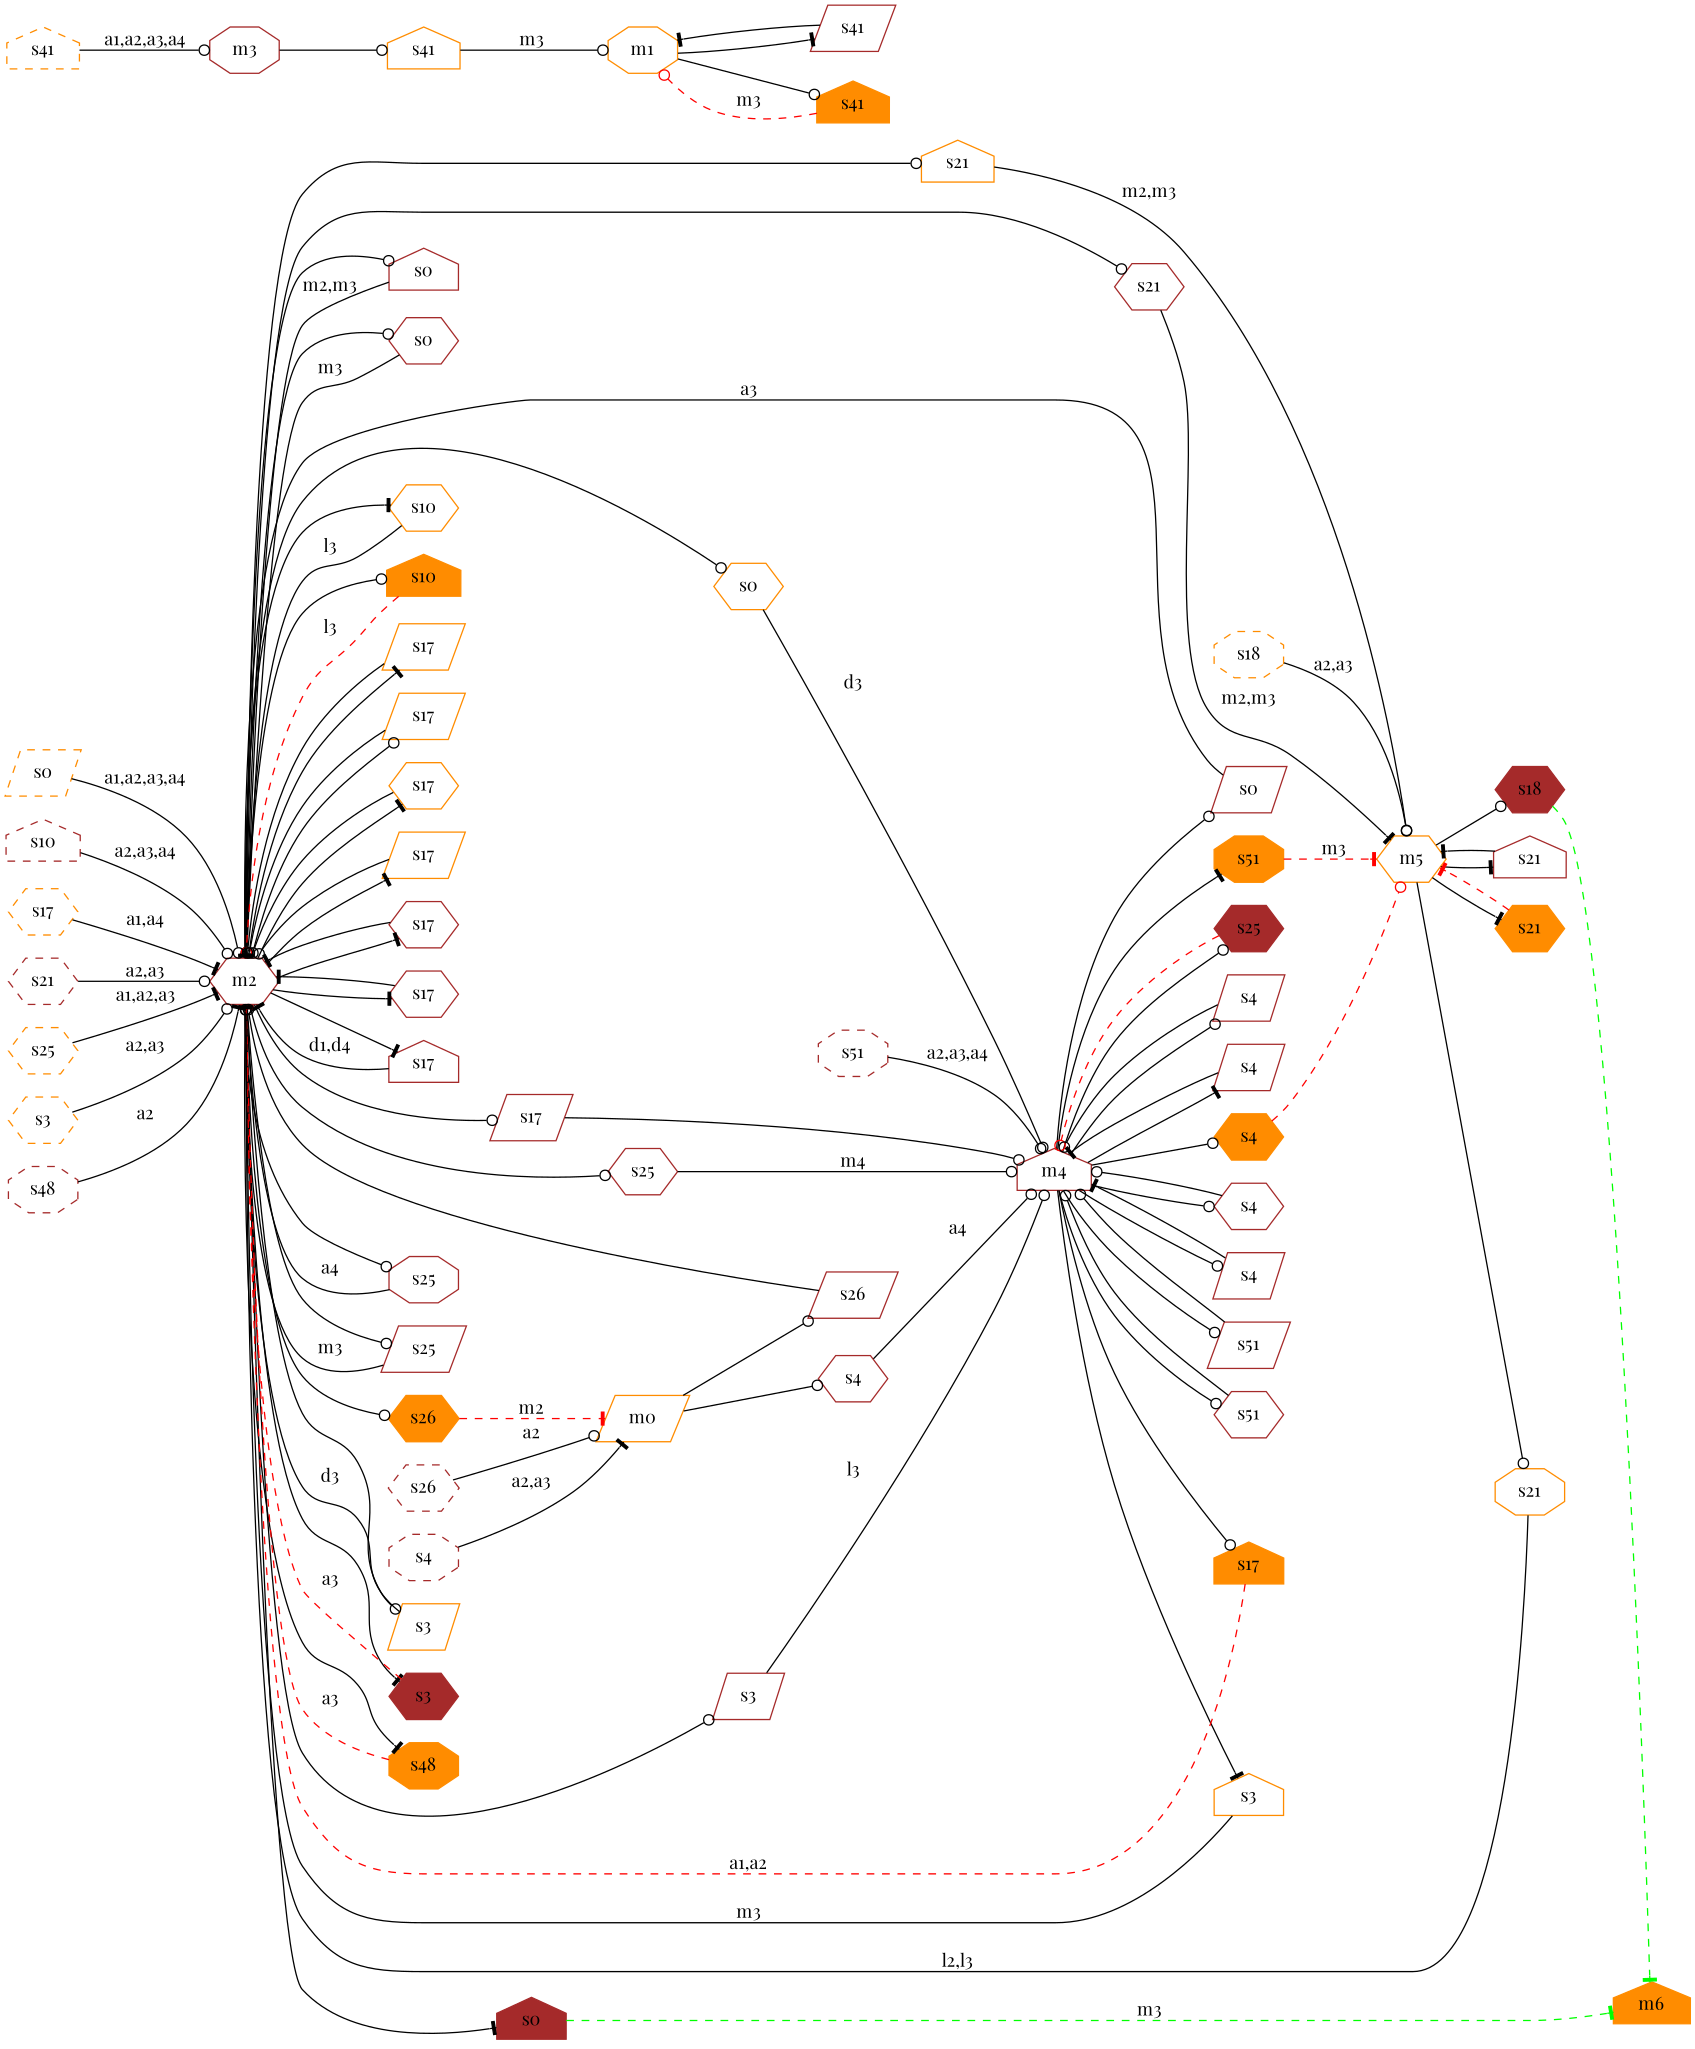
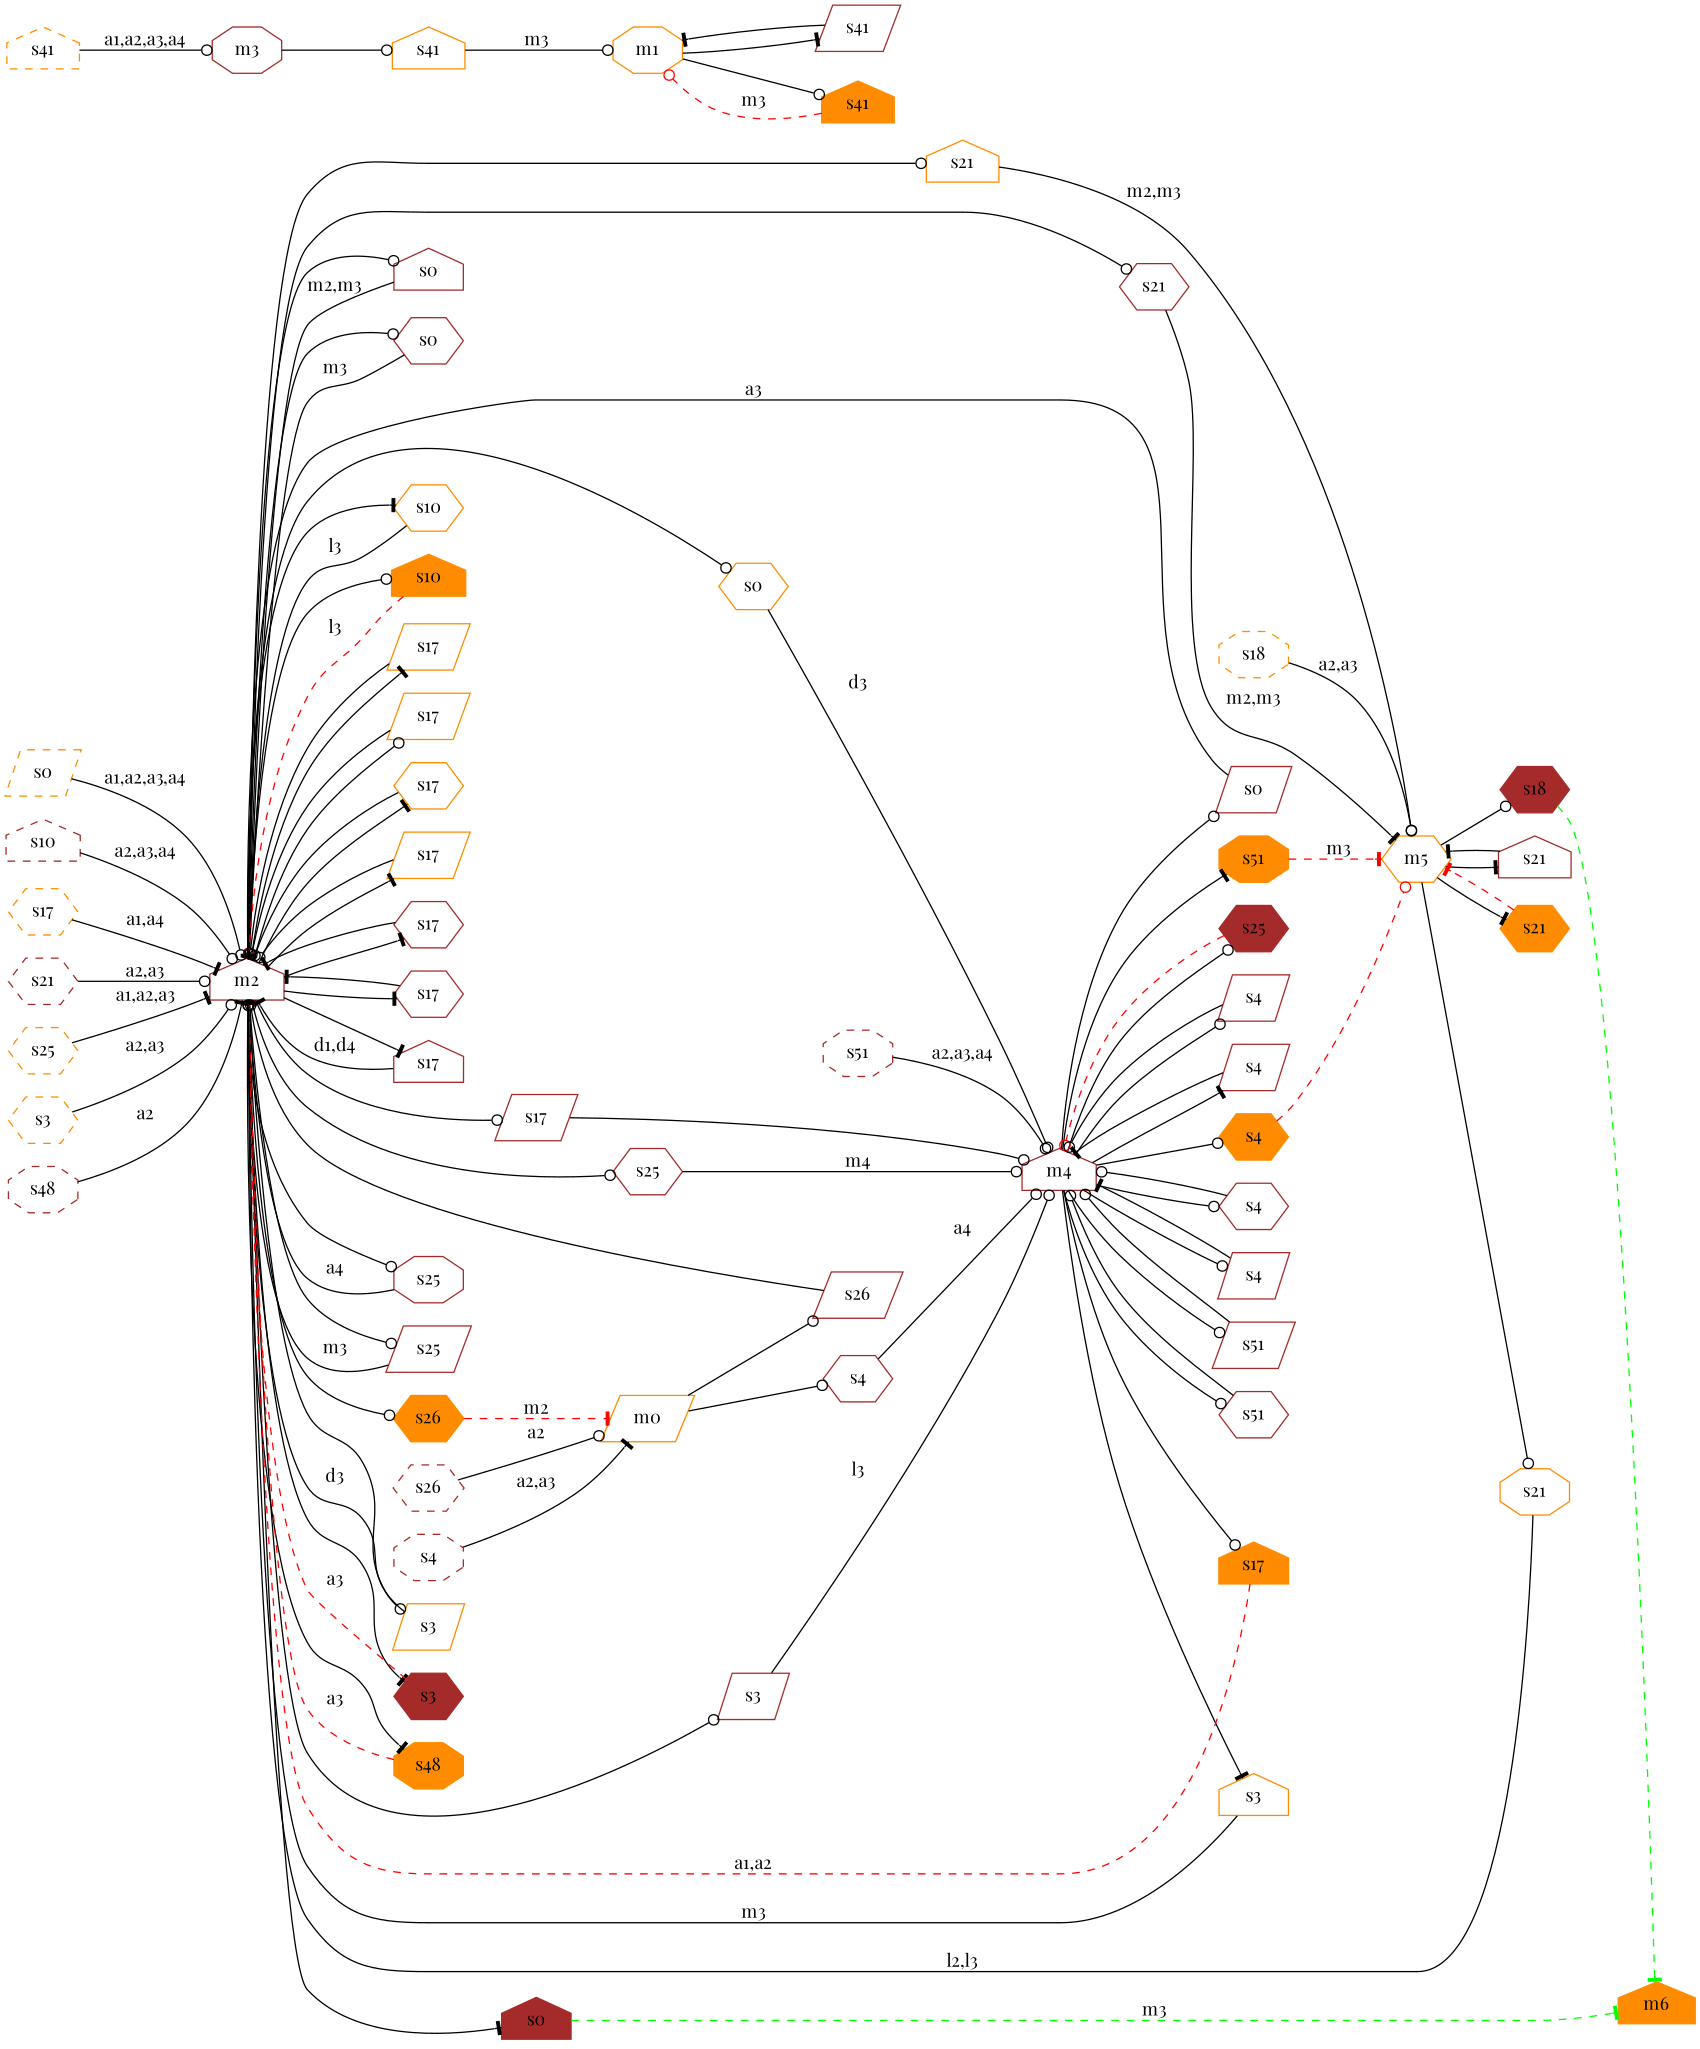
  digraph {
    fontname="Playfair Display"
    rankdir=LR
    node [color=brown fontname="Playfair Display" shape=hexagon]
    edge [arrowhead=odot fontname="Playfair Display"]
    m6 [color=darkorange shape=house style=filled]
    n2 [label=s0 shape=house]
-   m2
+   m2 [shape=house]
    n4 [label=s0]
    n5 [color=darkorange label=s0]
    n6 [label=s0 shape=house style=filled]
    n7 [color=darkorange label=s10]
    n8 [color=darkorange label=s10 shape=house style=filled]
    n9 [color=darkorange label=s17 shape=parallelogram]
    n10 [color=darkorange label=s17 shape=parallelogram]
    n11 [color=darkorange label=s17]
    n12 [color=darkorange label=s17 shape=parallelogram]
    n13 [label=s17]
    n14 [label=s17]
    n15 [label=s17 shape=house]
    n16 [label=s17 shape=parallelogram]
    n17 [color=darkorange label=s21 shape=house]
    n18 [label=s21]
    n19 [label=s25 shape=octagon]
    n20 [label=s25 shape=parallelogram]
    n21 [label=s25]
    n22 [color=darkorange label=s26 style=filled]
    n23 [label=s3 shape=parallelogram]
    n24 [color=darkorange label=s3 shape=parallelogram]
    n25 [label=s3 style=filled]
    n26 [color=darkorange label=s48 shape=octagon style=filled]
    m4 [shape=house]
    m5 [color=darkorange]
    m0 [color=darkorange shape=parallelogram]
    m3 [shape=octagon]
    n31 [color=darkorange label=s41 shape=house]
    m1 [color=darkorange shape=octagon]
    n33 [label=s0 shape=parallelogram]
    n34 [color=darkorange label=s17 shape=house style=filled]
    n35 [label=s25 style=filled]
    n36 [color=darkorange label=s3 shape=house]
    n37 [label=s4 shape=parallelogram]
    n38 [label=s4 shape=parallelogram]
    n39 [label=s4]
    n40 [label=s4 shape=parallelogram]
    n41 [color=darkorange label=s4 style=filled]
    n42 [label=s51 shape=parallelogram]
    n43 [label=s51]
    n44 [color=darkorange label=s51 shape=octagon style=filled]
    n45 [label=s41 shape=parallelogram]
    n46 [color=darkorange label=s41 shape=house style=filled]
    n47 [label=s18 style=filled]
    n48 [color=darkorange label=s21 shape=octagon]
    n49 [label=s21 shape=house]
    n50 [color=darkorange label=s21 style=filled]
    n51 [label=s26 shape=parallelogram]
    n52 [label=s4]
    n53 [color=darkorange label=s0 shape=parallelogram style=dashed]
    n54 [label=s10 shape=house style=dashed]
    n55 [color=darkorange label=s17 style=dashed]
    n56 [color=darkorange label=s18 shape=octagon style=dashed]
    n57 [label=s21 style=dashed]
    n58 [color=darkorange label=s25 style=dashed]
    n59 [label=s26 style=dashed]
    n60 [color=darkorange label=s3 style=dashed]
    n61 [label=s4 shape=octagon style=dashed]
    n62 [color=darkorange label=s41 shape=house style=dashed]
    n63 [label=s48 shape=octagon style=dashed]
    n64 [label=s51 shape=octagon style=dashed]
    n2 -> m2 [label="m2,m3"]
    m2 -> n2
    m2 -> n4
    m2 -> n5
    m2 -> n6 [arrowhead=tee]
    m2 -> n7 [arrowhead=tee]
    m2 -> n8
    m2 -> n9 [arrowhead=tee]
    m2 -> n10
    m2 -> n11 [arrowhead=tee]
    m2 -> n12 [arrowhead=tee]
    m2 -> n13 [arrowhead=tee]
    m2 -> n14 [arrowhead=tee]
    m2 -> n15 [arrowhead=tee]
    m2 -> n16
    m2 -> n17
    m2 -> n18
    m2 -> n19
    m2 -> n20
    m2 -> n21
    m2 -> n22
    m2 -> n23
    m2 -> n24
    m2 -> n25 [arrowhead=tee]
    m2 -> n26 [arrowhead=tee]
    n4 -> m2 [arrowhead=tee label=m3]
    n5 -> m4 [label=d3]
    n6 -> m6 [arrowhead=tee color=green label=m3 style=dashed]
    n7 -> m2 [label=l3]
    n8 -> m2 [color=red label=l3 style=dashed]
    n9 -> m2
    n10 -> m2
    n11 -> m2
    n12 -> m2
    n13 -> m2 [arrowhead=tee]
    n14 -> m2 [arrowhead=tee]
    n15 -> m2 [arrowhead=tee label="d1,d4"]
    n16 -> m4
    n17 -> m5 [label="m2,m3"]
    n18 -> m5 [arrowhead=tee label="m2,m3"]
    n19 -> m2 [arrowhead=tee label=a4]
    n20 -> m2 [label=m3]
    n21 -> m4 [label=m4]
    n22 -> m0 [arrowhead=tee color=red label=m2 style=dashed]
    n23 -> m4 [label=l3]
    n24 -> m2 [arrowhead=tee label=d3]
    n25 -> m2 [arrowhead=tee color=red label=a3 style=dashed]
    n26 -> m2 [arrowhead=tee color=red label=a3 style=dashed]
    m4 -> n33
    m4 -> n34
    m4 -> n35
    m4 -> n36 [arrowhead=tee]
    m4 -> n37
    m4 -> n38 [arrowhead=tee]
    m4 -> n39
    m4 -> n40
    m4 -> n41
    m4 -> n42
    m4 -> n43
    m4 -> n44 [arrowhead=tee]
    m5 -> n47
    m5 -> n48
    m5 -> n49 [arrowhead=tee]
    m5 -> n50 [arrowhead=tee]
    m0 -> n51
    m0 -> n52
    m3 -> n31
    n31 -> m1 [label=m3]
    m1 -> n45 [arrowhead=tee]
    m1 -> n46
    n33 -> m2 [arrowhead=tee label=a3]
    n34 -> m2 [arrowhead=tee color=red label="a1,a2" style=dashed]
    n35 -> m4 [color=red style=dashed]
    n36 -> m2 [label=m3]
    n37 -> m4
    n38 -> m4 [arrowhead=tee]
    n39 -> m4
    n40 -> m4 [arrowhead=tee]
    n41 -> m5 [color=red style=dashed]
    n42 -> m4
    n43 -> m4
    n44 -> m5 [arrowhead=tee color=red label=m3 style=dashed]
    n45 -> m1 [arrowhead=tee]
    n46 -> m1 [color=red label=m3 style=dashed]
    n47 -> m6 [arrowhead=tee color=green style=dashed]
    n48 -> m2 [arrowhead=tee label="l2,l3"]
    n49 -> m5 [arrowhead=tee]
    n50 -> m5 [arrowhead=tee color=red style=dashed]
    n51 -> m2
    n52 -> m4 [label=a4]
    n53 -> m2 [label="a1,a2,a3,a4"]
    n54 -> m2 [label="a2,a3,a4"]
    n55 -> m2 [arrowhead=tee label="a1,a4"]
    n56 -> m5 [label="a2,a3"]
    n57 -> m2 [label="a2,a3"]
    n58 -> m2 [arrowhead=tee label="a1,a2,a3"]
    n59 -> m0 [label=a2]
    n60 -> m2 [label="a2,a3"]
    n61 -> m0 [arrowhead=tee label="a2,a3"]
    n62 -> m3 [label="a1,a2,a3,a4"]
    n63 -> m2 [arrowhead=tee label=a2]
    n64 -> m4 [label="a2,a3,a4"]
  }
